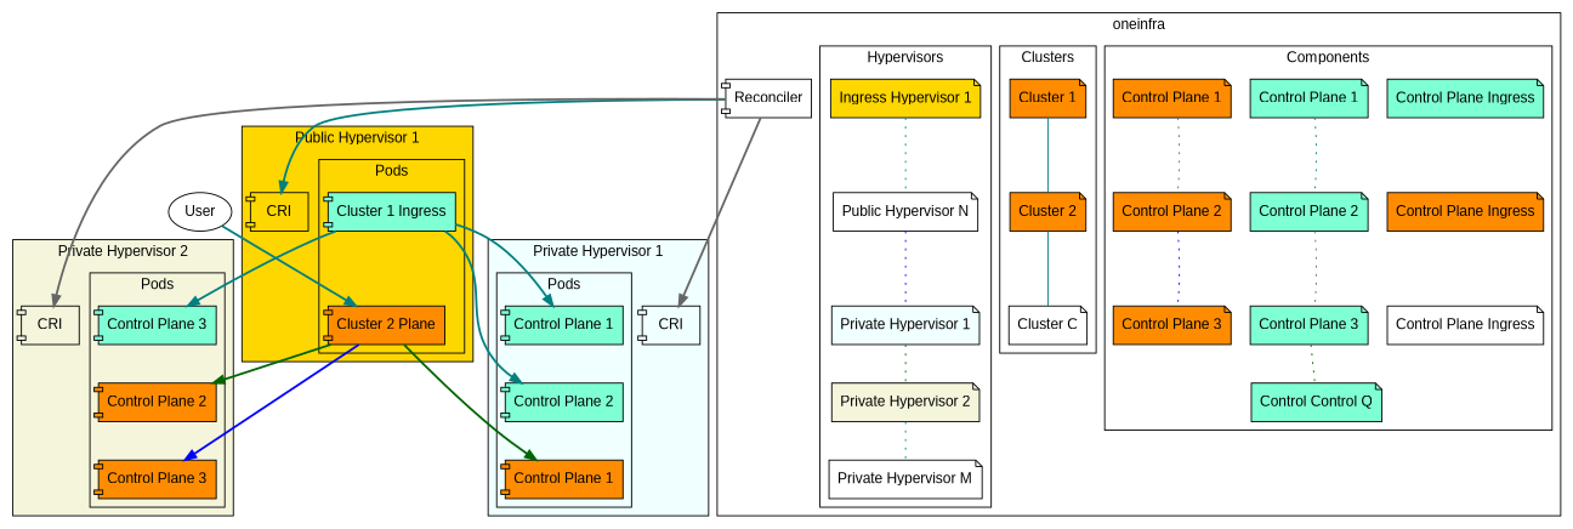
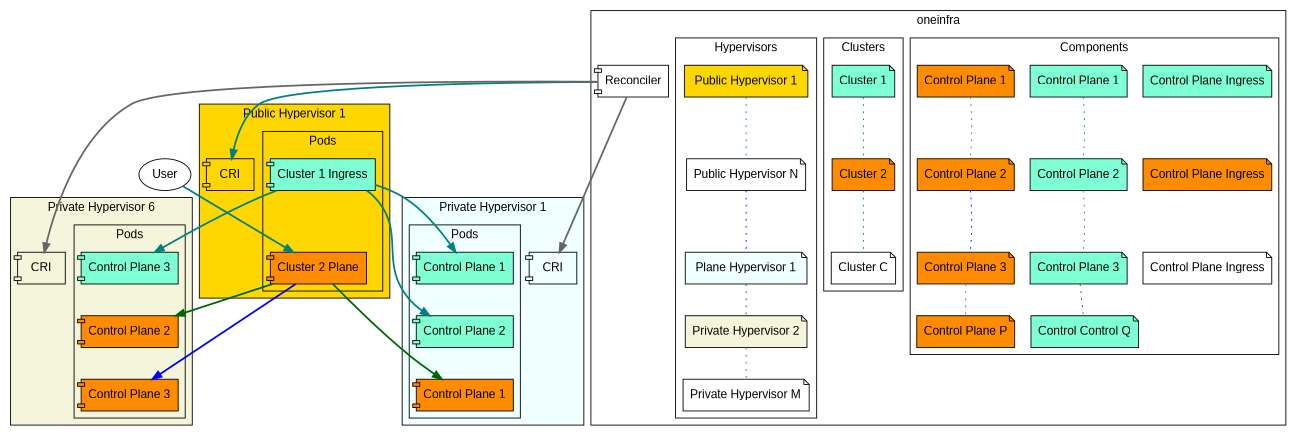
  digraph {
    fontname="Liberation Sans"
    node [fontname="Liberation Sans" shape=note fillcolor=darkorange style=filled]
    edge [fontname="Liberation Sans" style=dotted]
    n1 [label="Control Plane Ingress" fillcolor="" style=""]
    n2 [label="Control Plane Ingress"]
    n3 [fillcolor=aquamarine label="Control Plane Ingress"]
    n4 [fillcolor=aquamarine label="Control Plane 1"]
    n5 [fillcolor=aquamarine label="Control Plane 2"]
    n6 [fillcolor=aquamarine label="Control Plane 3"]
    n7 [fillcolor=aquamarine label="Control Control Q"]
    n8 [label="Control Plane 1"]
    n9 [label="Control Plane 2"]
    n10 [label="Control Plane 3"]
-   n12 [label="Cluster 1"]
+   n11 [label="Control Plane P"]
+   n12 [fillcolor=aquamarine label="Cluster 1"]
    n13 [label="Cluster 2"]
    n14 [label="Cluster C" fillcolor="" style=""]
-   n15 [fillcolor=gold label="Ingress Hypervisor 1"]
+   n15 [fillcolor=gold label="Public Hypervisor 1"]
    n16 [label="Public Hypervisor N" fillcolor="" style=""]
-   n17 [fillcolor=azure label="Private Hypervisor 1"]
+   n17 [fillcolor=azure label="Plane Hypervisor 1"]
    n18 [fillcolor=beige label="Private Hypervisor 2"]
    n19 [label="Private Hypervisor M" fillcolor="" style=""]
    Reconciler [shape=component fillcolor="" style=""]
    n21 [fillcolor=aquamarine label="Cluster 1 Ingress" shape=component]
    n22 [label="Cluster 2 Plane" shape=component]
    n23 [label=CRI shape=component fillcolor="" style=""]
    n24 [fillcolor=aquamarine label="Control Plane 1" shape=component]
    n25 [fillcolor=aquamarine label="Control Plane 2" shape=component]
    n26 [label="Control Plane 1" shape=component]
    n27 [label=CRI shape=component fillcolor="" style=""]
    n28 [fillcolor=aquamarine label="Control Plane 3" shape=component]
    n29 [label="Control Plane 2" shape=component]
    n30 [label="Control Plane 3" shape=component]
    n31 [label=CRI shape=component fillcolor="" style=""]
    User [shape=oval fillcolor="" style=""]
    subgraph cluster_1 {
      label=oneinfra
      Reconciler
      subgraph cluster_2 {
        label=Components
        n1
        n2
        n3
        n4
        n5
        n6
        n7
        n8
        n9
        n10
+       n11
      }
      subgraph cluster_3 {
        label=Clusters
        n12
        n13
        n14
      }
      subgraph cluster_4 {
        label=Hypervisors
        n15
        n16
        n17
        n18
        n19
      }
    }
    subgraph cluster_5 {
      fillcolor=gold
      label="Public Hypervisor 1"
      style=filled
      n23
      subgraph cluster_6 {
        fillcolor=gold
        label=Pods
        style=filled
        n21
        n22
      }
    }
    subgraph cluster_7 {
      fillcolor=azure
      label="Private Hypervisor 1"
      style=filled
      n27
      subgraph cluster_8 {
        fillcolor=azure
        label=Pods
        style=filled
        n24
        n25
        n26
      }
    }
    subgraph cluster_9 {
      fillcolor=beige
-     label="Private Hypervisor 2"
+     label="Private Hypervisor 6"
      style=filled
      n31
      subgraph cluster_10 {
        fillcolor=beige
        label=Pods
        style=filled
        n28
        n29
        n30
      }
    }
    n2 -> n1 [style=invis]
    n3 -> n2 [style=invis]
    n4 -> n5 [style=invis]
    n4 -> n5 [arrowhead=none color=teal]
    n5 -> n6 [style=invis]
    n5 -> n6 [arrowhead=none color=gray40]
    n6 -> n7 [arrowhead=none color=darkgreen]
    n8 -> n9 [style=invis]
    n8 -> n9 [arrowhead=none color=gray40]
    n9 -> n10 [style=invis]
    n9 -> n10 [arrowhead=none color=blue]
-   n12 -> n13 [arrowhead=none color=teal style=solid]
-   n13 -> n14 [arrowhead=none color=teal style=solid]
+   n10 -> n11 [arrowhead=none color=gray40]
+   n12 -> n13 [arrowhead=none color=teal]
+   n13 -> n14 [arrowhead=none color=teal]
    n15 -> n16 [arrowhead=none color=teal]
    n16 -> n17 [arrowhead=none color=blue]
    n17 -> n18 [arrowhead=none color=darkgreen]
    n18 -> n19 [arrowhead=none color=teal]
    Reconciler -> n23 [color=teal penwidth=2 style=""]
    Reconciler -> n27 [color=gray40 penwidth=2 style=""]
    Reconciler -> n31 [color=gray40 penwidth=2 style=""]
    n21 -> n22 [style=invis]
    n21 -> n24 [color=teal penwidth=2 style=""]
    n21 -> n25 [color=teal penwidth=2 style=""]
    n21 -> n28 [color=teal penwidth=2 style=""]
    n22 -> n26 [color=darkgreen penwidth=2 style=""]
    n22 -> n29 [color=darkgreen penwidth=2 style=""]
    n22 -> n30 [color=blue penwidth=2 style=""]
    n24 -> n25 [style=invis]
    n25 -> n26 [style=invis]
    n28 -> n29 [style=invis]
    n29 -> n30 [style=invis]
    User -> n22 [color=teal penwidth=2 style=""]
  }
